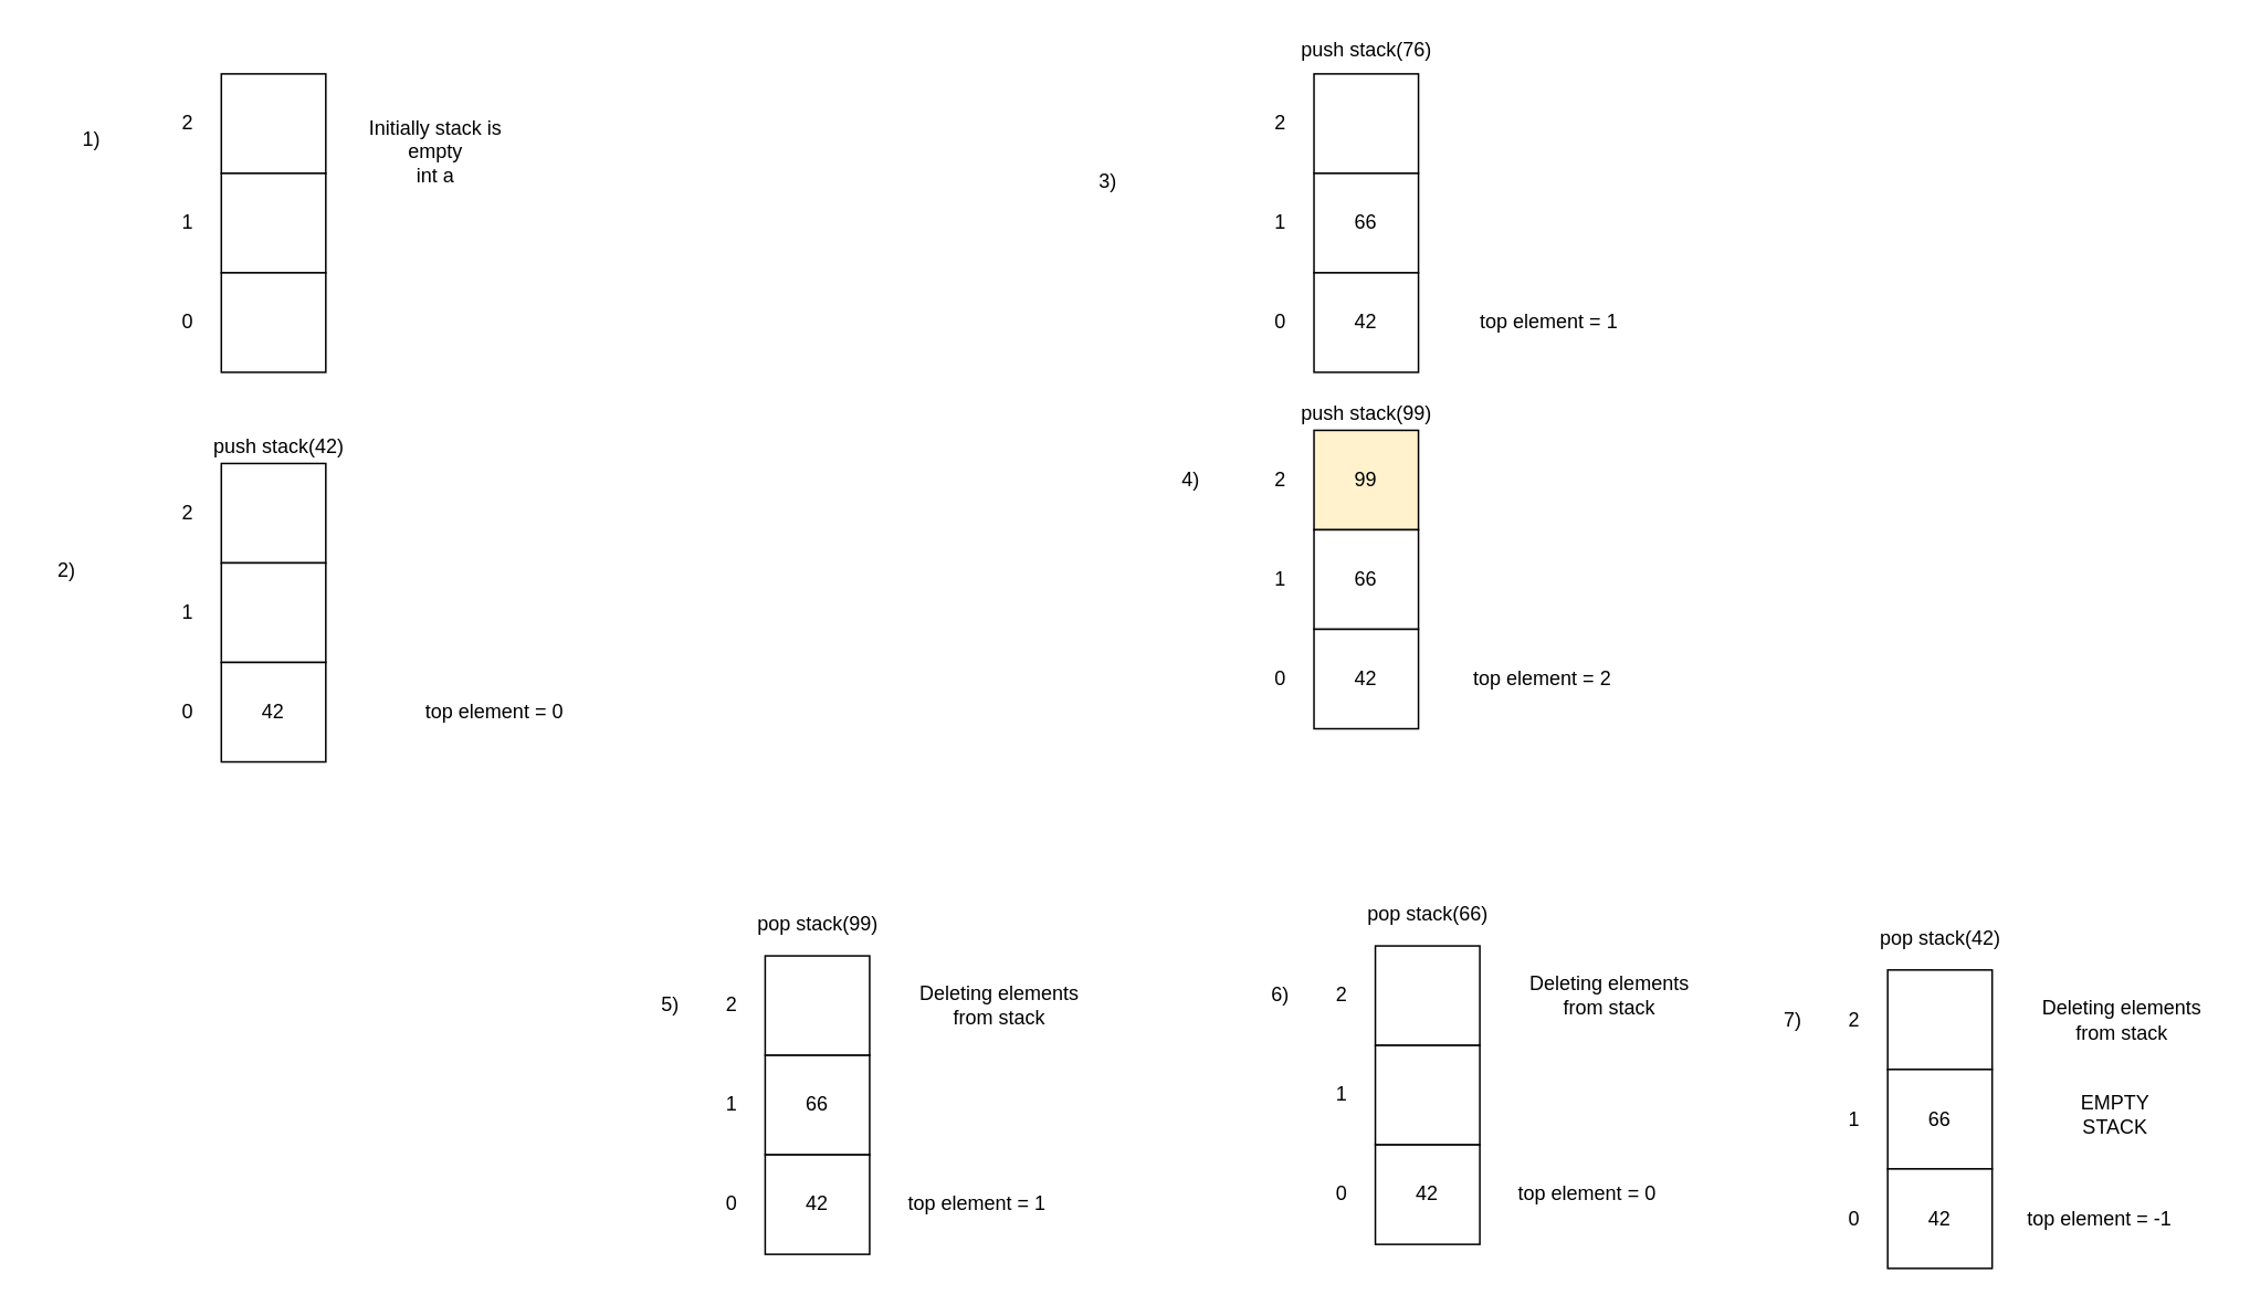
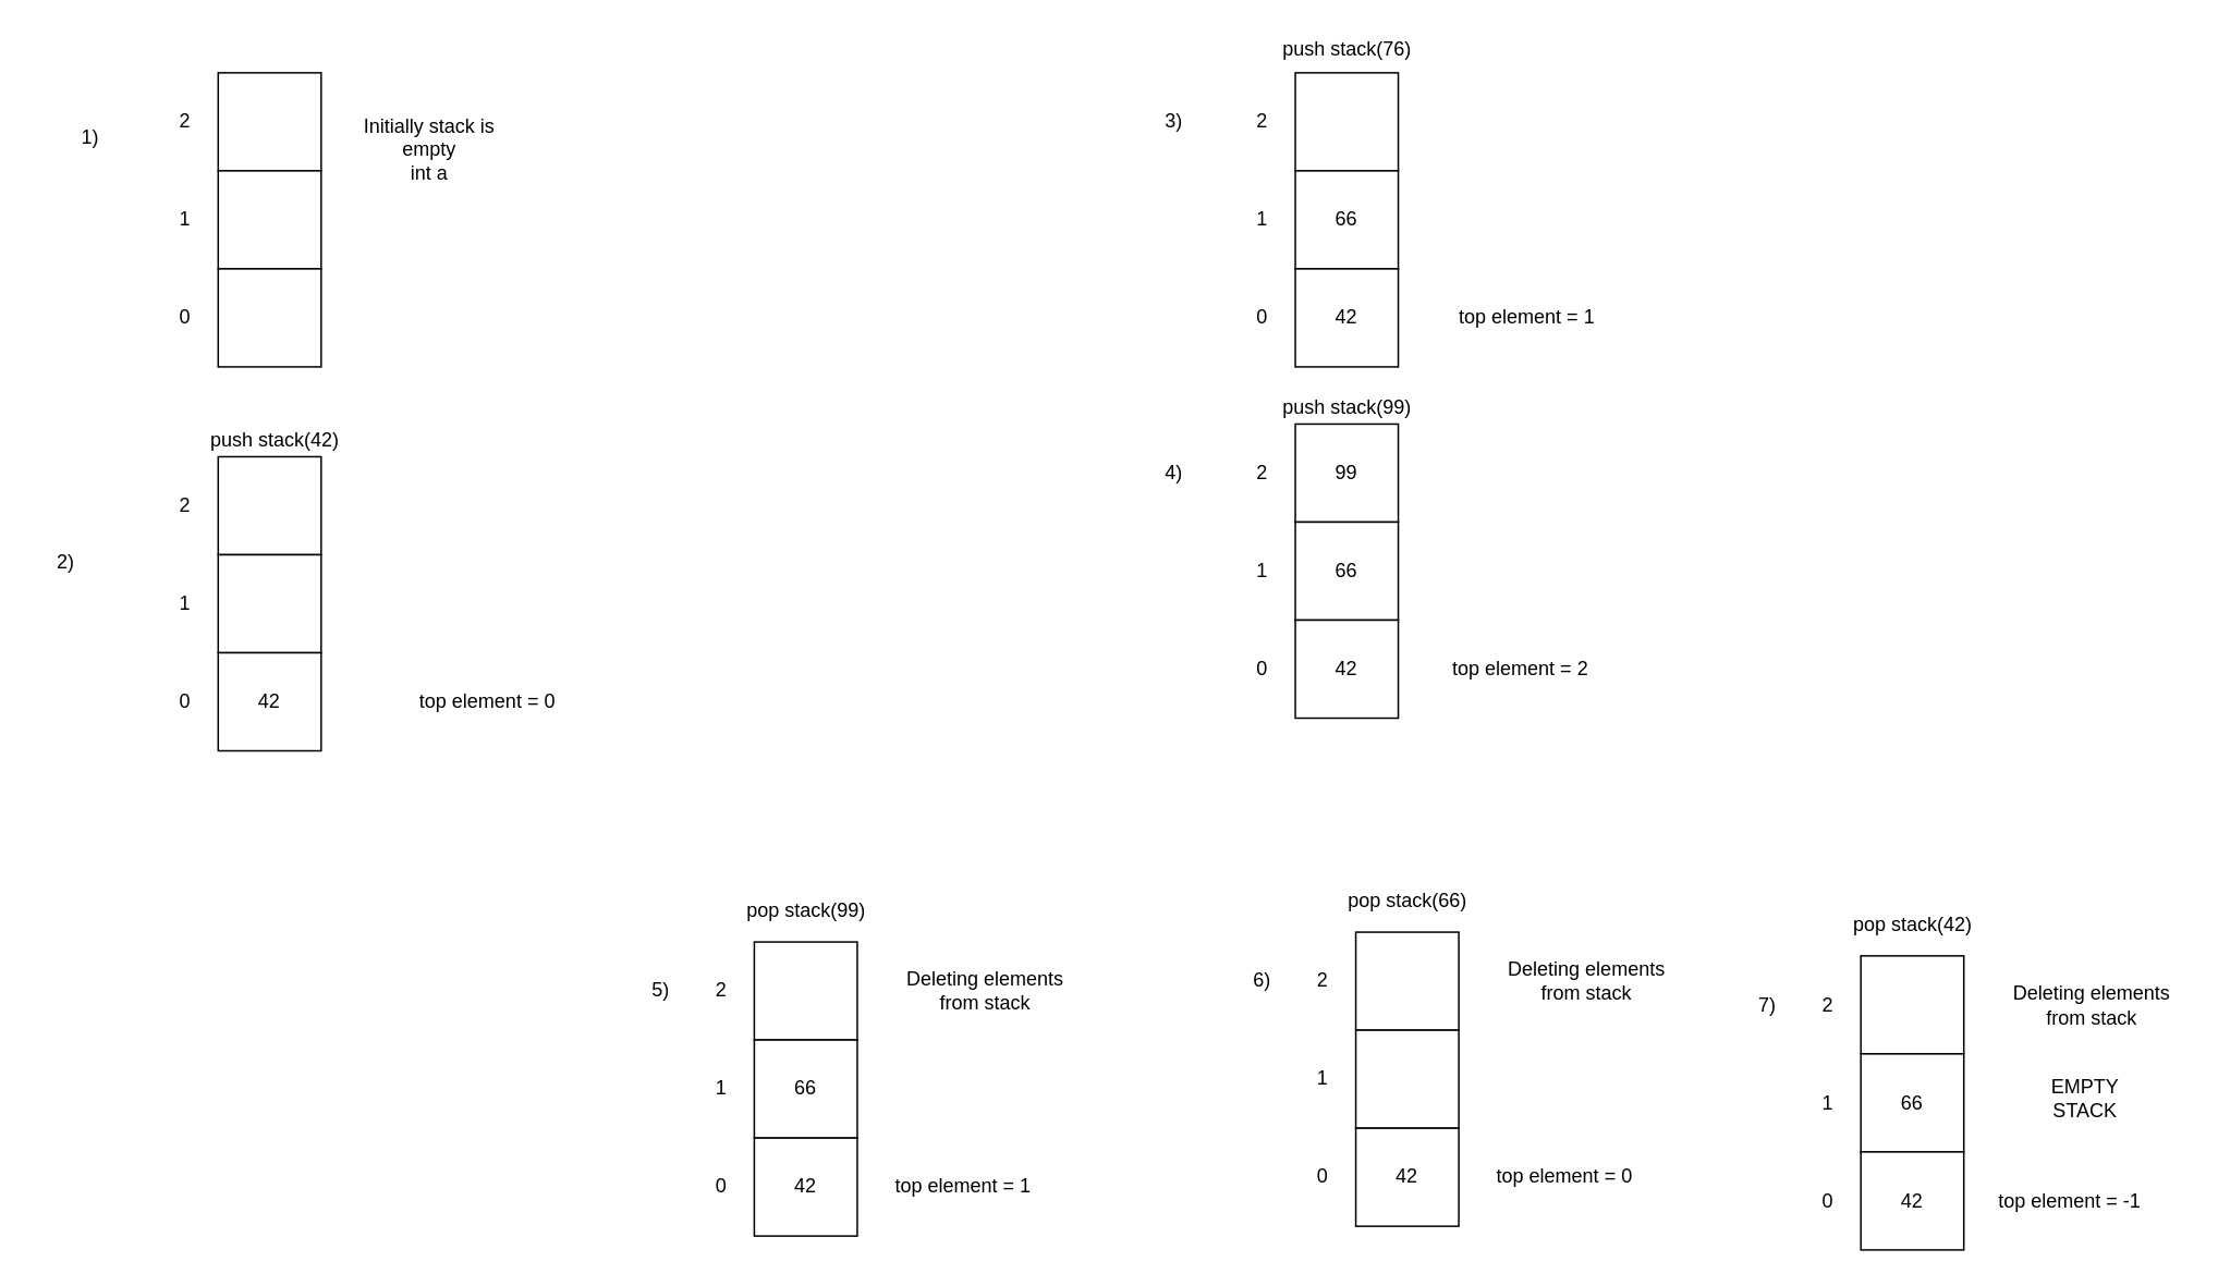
  <mxCell id="0" />
  <mxCell id="1" parent="0" />
  <mxCell id="2" value="" style="rounded=0;whiteSpace=wrap;html=1;labelBackgroundColor=none;labelBorderColor=none;" parent="1" vertex="1"><mxGeometry x="133" y="44" width="63" height="60" as="geometry" /></mxCell>
  <mxCell id="3" value="" style="rounded=0;whiteSpace=wrap;html=1;labelBackgroundColor=none;labelBorderColor=none;" parent="1" vertex="1"><mxGeometry x="133" y="104" width="63" height="60" as="geometry" /></mxCell>
  <mxCell id="4" value="" style="rounded=0;whiteSpace=wrap;html=1;labelBackgroundColor=none;labelBorderColor=none;" parent="1" vertex="1"><mxGeometry x="133" y="164" width="63" height="60" as="geometry" /></mxCell>
  <mxCell id="5" value="2" style="text;html=1;strokeColor=none;fillColor=none;align=center;verticalAlign=middle;whiteSpace=wrap;rounded=0;labelBackgroundColor=none;fontColor=#000000;" parent="1" vertex="1"><mxGeometry x="93" y="64" width="40" height="20" as="geometry" /></mxCell>
  <mxCell id="6" value="1" style="text;html=1;strokeColor=none;fillColor=none;align=center;verticalAlign=middle;whiteSpace=wrap;rounded=0;labelBackgroundColor=none;fontColor=#000000;" parent="1" vertex="1"><mxGeometry x="93" y="124" width="40" height="20" as="geometry" /></mxCell>
  <mxCell id="7" value="0" style="text;html=1;strokeColor=none;fillColor=none;align=center;verticalAlign=middle;whiteSpace=wrap;rounded=0;labelBackgroundColor=none;fontColor=#000000;" parent="1" vertex="1"><mxGeometry x="93" y="184" width="40" height="20" as="geometry" /></mxCell>
  <mxCell id="8" value="Initially stack is empty&lt;br&gt;int a" style="text;html=1;strokeColor=none;fillColor=none;align=center;verticalAlign=middle;whiteSpace=wrap;rounded=0;labelBackgroundColor=none;fontColor=#000000;" parent="1" vertex="1"><mxGeometry x="211" y="67" width="103" height="48" as="geometry" /></mxCell>
  <mxCell id="9" value="" style="rounded=0;whiteSpace=wrap;html=1;labelBackgroundColor=none;labelBorderColor=none;" parent="1" vertex="1"><mxGeometry x="133" y="279" width="63" height="60" as="geometry" /></mxCell>
  <mxCell id="10" value="" style="rounded=0;whiteSpace=wrap;html=1;labelBackgroundColor=none;labelBorderColor=none;" parent="1" vertex="1"><mxGeometry x="133" y="339" width="63" height="60" as="geometry" /></mxCell>
  <mxCell id="11" value="42" style="rounded=0;whiteSpace=wrap;html=1;labelBackgroundColor=none;labelBorderColor=none;" parent="1" vertex="1"><mxGeometry x="133" y="399" width="63" height="60" as="geometry" /></mxCell>
  <mxCell id="12" value="2" style="text;html=1;strokeColor=none;fillColor=none;align=center;verticalAlign=middle;whiteSpace=wrap;rounded=0;labelBackgroundColor=none;fontColor=#000000;" parent="1" vertex="1"><mxGeometry x="93" y="299" width="40" height="20" as="geometry" /></mxCell>
  <mxCell id="13" value="1" style="text;html=1;strokeColor=none;fillColor=none;align=center;verticalAlign=middle;whiteSpace=wrap;rounded=0;labelBackgroundColor=none;fontColor=#000000;" parent="1" vertex="1"><mxGeometry x="93" y="359" width="40" height="20" as="geometry" /></mxCell>
  <mxCell id="14" value="0" style="text;html=1;strokeColor=none;fillColor=none;align=center;verticalAlign=middle;whiteSpace=wrap;rounded=0;labelBackgroundColor=none;fontColor=#000000;" parent="1" vertex="1"><mxGeometry x="93" y="419" width="40" height="20" as="geometry" /></mxCell>
  <mxCell id="15" value="push stack(42)" style="text;html=1;strokeColor=none;fillColor=none;align=center;verticalAlign=middle;whiteSpace=wrap;rounded=0;labelBackgroundColor=none;fontColor=#000000;" parent="1" vertex="1"><mxGeometry x="126" y="259" width="83.5" height="20" as="geometry" /></mxCell>
  <mxCell id="16" value="1)" style="text;html=1;strokeColor=none;fillColor=none;align=center;verticalAlign=middle;whiteSpace=wrap;rounded=0;labelBackgroundColor=none;fontColor=#000000;" parent="1" vertex="1"><mxGeometry x="35" y="74" width="40" height="20" as="geometry" /></mxCell>
  <mxCell id="17" value="2)" style="text;html=1;strokeColor=none;fillColor=none;align=center;verticalAlign=middle;whiteSpace=wrap;rounded=0;labelBackgroundColor=none;fontColor=#000000;" parent="1" vertex="1"><mxGeometry x="20" y="334" width="40" height="20" as="geometry" /></mxCell>
  <mxCell id="18" value="top element = 0" style="text;html=1;strokeColor=none;fillColor=none;align=center;verticalAlign=middle;whiteSpace=wrap;rounded=0;labelBackgroundColor=none;fontColor=#000000;" parent="1" vertex="1"><mxGeometry x="251" y="419" width="94" height="20" as="geometry" /></mxCell>
  <mxCell id="19" value="" style="rounded=0;whiteSpace=wrap;html=1;labelBackgroundColor=none;labelBorderColor=none;" parent="1" vertex="1"><mxGeometry x="792" y="44" width="63" height="60" as="geometry" /></mxCell>
  <mxCell id="20" value="66" style="rounded=0;whiteSpace=wrap;html=1;labelBackgroundColor=none;labelBorderColor=none;" parent="1" vertex="1"><mxGeometry x="792" y="104" width="63" height="60" as="geometry" /></mxCell>
  <mxCell id="21" value="42" style="rounded=0;whiteSpace=wrap;html=1;labelBackgroundColor=none;labelBorderColor=none;" parent="1" vertex="1"><mxGeometry x="792" y="164" width="63" height="60" as="geometry" /></mxCell>
  <mxCell id="22" value="2" style="text;html=1;strokeColor=none;fillColor=none;align=center;verticalAlign=middle;whiteSpace=wrap;rounded=0;labelBackgroundColor=none;fontColor=#000000;" parent="1" vertex="1"><mxGeometry x="752" y="64" width="40" height="20" as="geometry" /></mxCell>
  <mxCell id="23" value="1" style="text;html=1;strokeColor=none;fillColor=none;align=center;verticalAlign=middle;whiteSpace=wrap;rounded=0;labelBackgroundColor=none;fontColor=#000000;" parent="1" vertex="1"><mxGeometry x="752" y="124" width="40" height="20" as="geometry" /></mxCell>
  <mxCell id="24" value="0" style="text;html=1;strokeColor=none;fillColor=none;align=center;verticalAlign=middle;whiteSpace=wrap;rounded=0;labelBackgroundColor=none;fontColor=#000000;" parent="1" vertex="1"><mxGeometry x="752" y="184" width="40" height="20" as="geometry" /></mxCell>
- <mxCell id="25" value="3)" style="text;html=1;strokeColor=none;fillColor=none;align=center;verticalAlign=middle;whiteSpace=wrap;rounded=0;labelBackgroundColor=none;fontColor=#000000;" parent="1" vertex="1"><mxGeometry x="648" y="99" width="40" height="20" as="geometry" /></mxCell>
+ <mxCell id="25" value="3)" style="text;html=1;strokeColor=none;fillColor=none;align=center;verticalAlign=middle;whiteSpace=wrap;rounded=0;labelBackgroundColor=none;fontColor=#000000;" parent="1" vertex="1"><mxGeometry x="698" y="64" width="40" height="20" as="geometry" /></mxCell>
  <mxCell id="26" value="push stack(76)" style="text;html=1;strokeColor=none;fillColor=none;align=center;verticalAlign=middle;whiteSpace=wrap;rounded=0;labelBackgroundColor=none;fontColor=#000000;" parent="1" vertex="1"><mxGeometry x="781.75" y="20" width="83.5" height="20" as="geometry" /></mxCell>
  <mxCell id="27" value="top element = 1" style="text;html=1;strokeColor=none;fillColor=none;align=center;verticalAlign=middle;whiteSpace=wrap;rounded=0;labelBackgroundColor=none;fontColor=#000000;" parent="1" vertex="1"><mxGeometry x="887" y="184" width="94" height="20" as="geometry" /></mxCell>
- <mxCell id="28" value="99" style="rounded=0;whiteSpace=wrap;html=1;labelBackgroundColor=none;labelBorderColor=none;fillColor=#fff2cc;" parent="1" vertex="1"><mxGeometry x="792" y="259" width="63" height="60" as="geometry" /></mxCell>
+ <mxCell id="28" value="99" style="rounded=0;whiteSpace=wrap;html=1;labelBackgroundColor=none;labelBorderColor=none;" parent="1" vertex="1"><mxGeometry x="792" y="259" width="63" height="60" as="geometry" /></mxCell>
  <mxCell id="29" value="66" style="rounded=0;whiteSpace=wrap;html=1;labelBackgroundColor=none;labelBorderColor=none;" parent="1" vertex="1"><mxGeometry x="792" y="319" width="63" height="60" as="geometry" /></mxCell>
  <mxCell id="30" value="42" style="rounded=0;whiteSpace=wrap;html=1;labelBackgroundColor=none;labelBorderColor=none;" parent="1" vertex="1"><mxGeometry x="792" y="379" width="63" height="60" as="geometry" /></mxCell>
  <mxCell id="31" value="2" style="text;html=1;strokeColor=none;fillColor=none;align=center;verticalAlign=middle;whiteSpace=wrap;rounded=0;labelBackgroundColor=none;fontColor=#000000;" parent="1" vertex="1"><mxGeometry x="752" y="279" width="40" height="20" as="geometry" /></mxCell>
  <mxCell id="32" value="1" style="text;html=1;strokeColor=none;fillColor=none;align=center;verticalAlign=middle;whiteSpace=wrap;rounded=0;labelBackgroundColor=none;fontColor=#000000;" parent="1" vertex="1"><mxGeometry x="752" y="339" width="40" height="20" as="geometry" /></mxCell>
  <mxCell id="33" value="0" style="text;html=1;strokeColor=none;fillColor=none;align=center;verticalAlign=middle;whiteSpace=wrap;rounded=0;labelBackgroundColor=none;fontColor=#000000;" parent="1" vertex="1"><mxGeometry x="752" y="399" width="40" height="20" as="geometry" /></mxCell>
  <mxCell id="34" value="push stack(99)" style="text;html=1;strokeColor=none;fillColor=none;align=center;verticalAlign=middle;whiteSpace=wrap;rounded=0;labelBackgroundColor=none;fontColor=#000000;" parent="1" vertex="1"><mxGeometry x="781.75" y="239" width="83.5" height="20" as="geometry" /></mxCell>
  <mxCell id="35" value="4)" style="text;html=1;strokeColor=none;fillColor=none;align=center;verticalAlign=middle;whiteSpace=wrap;rounded=0;labelBackgroundColor=none;fontColor=#000000;" parent="1" vertex="1"><mxGeometry x="698" y="279" width="40" height="20" as="geometry" /></mxCell>
  <mxCell id="36" value="top element = 2" style="text;html=1;strokeColor=none;fillColor=none;align=center;verticalAlign=middle;whiteSpace=wrap;rounded=0;labelBackgroundColor=none;fontColor=#000000;" parent="1" vertex="1"><mxGeometry x="883" y="399" width="94" height="20" as="geometry" /></mxCell>
  <mxCell id="37" value="" style="rounded=0;whiteSpace=wrap;html=1;labelBackgroundColor=none;labelBorderColor=none;" parent="1" vertex="1"><mxGeometry x="461" y="576" width="63" height="60" as="geometry" /></mxCell>
  <mxCell id="38" value="66" style="rounded=0;whiteSpace=wrap;html=1;labelBackgroundColor=none;labelBorderColor=none;" parent="1" vertex="1"><mxGeometry x="461" y="636" width="63" height="60" as="geometry" /></mxCell>
  <mxCell id="39" value="42" style="rounded=0;whiteSpace=wrap;html=1;labelBackgroundColor=none;labelBorderColor=none;" parent="1" vertex="1"><mxGeometry x="461" y="696" width="63" height="60" as="geometry" /></mxCell>
  <mxCell id="40" value="2" style="text;html=1;strokeColor=none;fillColor=none;align=center;verticalAlign=middle;whiteSpace=wrap;rounded=0;labelBackgroundColor=none;fontColor=#000000;" parent="1" vertex="1"><mxGeometry x="421" y="596" width="40" height="20" as="geometry" /></mxCell>
  <mxCell id="41" value="1" style="text;html=1;strokeColor=none;fillColor=none;align=center;verticalAlign=middle;whiteSpace=wrap;rounded=0;labelBackgroundColor=none;fontColor=#000000;" parent="1" vertex="1"><mxGeometry x="421" y="656" width="40" height="20" as="geometry" /></mxCell>
  <mxCell id="42" value="0" style="text;html=1;strokeColor=none;fillColor=none;align=center;verticalAlign=middle;whiteSpace=wrap;rounded=0;labelBackgroundColor=none;fontColor=#000000;" parent="1" vertex="1"><mxGeometry x="421" y="716" width="40" height="20" as="geometry" /></mxCell>
  <mxCell id="43" value="pop stack(99)" style="text;html=1;strokeColor=none;fillColor=none;align=center;verticalAlign=middle;whiteSpace=wrap;rounded=0;labelBackgroundColor=none;fontColor=#000000;" parent="1" vertex="1"><mxGeometry x="450.75" y="547" width="83.5" height="20" as="geometry" /></mxCell>
  <mxCell id="44" value="top element = 1" style="text;html=1;strokeColor=none;fillColor=none;align=center;verticalAlign=middle;whiteSpace=wrap;rounded=0;labelBackgroundColor=none;fontColor=#000000;" parent="1" vertex="1"><mxGeometry x="542" y="716" width="94" height="20" as="geometry" /></mxCell>
  <mxCell id="45" value="5)" style="text;html=1;strokeColor=none;fillColor=none;align=center;verticalAlign=middle;whiteSpace=wrap;rounded=0;labelBackgroundColor=none;fontColor=#000000;" parent="1" vertex="1"><mxGeometry x="384" y="596" width="40" height="20" as="geometry" /></mxCell>
  <mxCell id="46" value="Deleting elements from stack" style="text;html=1;strokeColor=none;fillColor=none;align=center;verticalAlign=middle;whiteSpace=wrap;rounded=0;labelBackgroundColor=none;fontColor=#000000;" parent="1" vertex="1"><mxGeometry x="547" y="586" width="111" height="40" as="geometry" /></mxCell>
  <mxCell id="47" value="" style="rounded=0;whiteSpace=wrap;html=1;labelBackgroundColor=none;labelBorderColor=none;" parent="1" vertex="1"><mxGeometry x="829" y="570" width="63" height="60" as="geometry" /></mxCell>
  <mxCell id="48" value="" style="rounded=0;whiteSpace=wrap;html=1;labelBackgroundColor=none;labelBorderColor=none;" parent="1" vertex="1"><mxGeometry x="829" y="630" width="63" height="60" as="geometry" /></mxCell>
  <mxCell id="49" value="42" style="rounded=0;whiteSpace=wrap;html=1;labelBackgroundColor=none;labelBorderColor=none;" parent="1" vertex="1"><mxGeometry x="829" y="690" width="63" height="60" as="geometry" /></mxCell>
  <mxCell id="50" value="2" style="text;html=1;strokeColor=none;fillColor=none;align=center;verticalAlign=middle;whiteSpace=wrap;rounded=0;labelBackgroundColor=none;fontColor=#000000;" parent="1" vertex="1"><mxGeometry x="789" y="590" width="40" height="20" as="geometry" /></mxCell>
  <mxCell id="51" value="1" style="text;html=1;strokeColor=none;fillColor=none;align=center;verticalAlign=middle;whiteSpace=wrap;rounded=0;labelBackgroundColor=none;fontColor=#000000;" parent="1" vertex="1"><mxGeometry x="789" y="650" width="40" height="20" as="geometry" /></mxCell>
  <mxCell id="52" value="0" style="text;html=1;strokeColor=none;fillColor=none;align=center;verticalAlign=middle;whiteSpace=wrap;rounded=0;labelBackgroundColor=none;fontColor=#000000;" parent="1" vertex="1"><mxGeometry x="789" y="710" width="40" height="20" as="geometry" /></mxCell>
  <mxCell id="53" value="pop stack(66)" style="text;html=1;strokeColor=none;fillColor=none;align=center;verticalAlign=middle;whiteSpace=wrap;rounded=0;labelBackgroundColor=none;fontColor=#000000;" parent="1" vertex="1"><mxGeometry x="818.75" y="541" width="83.5" height="20" as="geometry" /></mxCell>
  <mxCell id="54" value="top element = 0" style="text;html=1;strokeColor=none;fillColor=none;align=center;verticalAlign=middle;whiteSpace=wrap;rounded=0;labelBackgroundColor=none;fontColor=#000000;" parent="1" vertex="1"><mxGeometry x="910" y="710" width="94" height="20" as="geometry" /></mxCell>
  <mxCell id="55" value="6)" style="text;html=1;strokeColor=none;fillColor=none;align=center;verticalAlign=middle;whiteSpace=wrap;rounded=0;labelBackgroundColor=none;fontColor=#000000;" parent="1" vertex="1"><mxGeometry x="752" y="590" width="40" height="20" as="geometry" /></mxCell>
  <mxCell id="56" value="Deleting elements from stack" style="text;html=1;strokeColor=none;fillColor=none;align=center;verticalAlign=middle;whiteSpace=wrap;rounded=0;labelBackgroundColor=none;fontColor=#000000;" parent="1" vertex="1"><mxGeometry x="915" y="580" width="111" height="40" as="geometry" /></mxCell>
  <mxCell id="57" value="" style="rounded=0;whiteSpace=wrap;html=1;labelBackgroundColor=none;labelBorderColor=none;" parent="1" vertex="1"><mxGeometry x="1138" y="584.5" width="63" height="60" as="geometry" /></mxCell>
  <mxCell id="58" value="66" style="rounded=0;whiteSpace=wrap;html=1;labelBackgroundColor=none;labelBorderColor=none;" parent="1" vertex="1"><mxGeometry x="1138" y="644.5" width="63" height="60" as="geometry" /></mxCell>
  <mxCell id="59" value="42" style="rounded=0;whiteSpace=wrap;html=1;labelBackgroundColor=none;labelBorderColor=none;" parent="1" vertex="1"><mxGeometry x="1138" y="704.5" width="63" height="60" as="geometry" /></mxCell>
  <mxCell id="60" value="2" style="text;html=1;strokeColor=none;fillColor=none;align=center;verticalAlign=middle;whiteSpace=wrap;rounded=0;labelBackgroundColor=none;fontColor=#000000;" parent="1" vertex="1"><mxGeometry x="1098" y="604.5" width="40" height="20" as="geometry" /></mxCell>
  <mxCell id="61" value="1" style="text;html=1;strokeColor=none;fillColor=none;align=center;verticalAlign=middle;whiteSpace=wrap;rounded=0;labelBackgroundColor=none;fontColor=#000000;" parent="1" vertex="1"><mxGeometry x="1098" y="664.5" width="40" height="20" as="geometry" /></mxCell>
  <mxCell id="62" value="0" style="text;html=1;strokeColor=none;fillColor=none;align=center;verticalAlign=middle;whiteSpace=wrap;rounded=0;labelBackgroundColor=none;fontColor=#000000;" parent="1" vertex="1"><mxGeometry x="1098" y="724.5" width="40" height="20" as="geometry" /></mxCell>
  <mxCell id="63" value="pop stack(42)" style="text;html=1;strokeColor=none;fillColor=none;align=center;verticalAlign=middle;whiteSpace=wrap;rounded=0;labelBackgroundColor=none;fontColor=#000000;" parent="1" vertex="1"><mxGeometry x="1127.75" y="555.5" width="83.5" height="20" as="geometry" /></mxCell>
  <mxCell id="64" value="top element = -1" style="text;html=1;strokeColor=none;fillColor=none;align=center;verticalAlign=middle;whiteSpace=wrap;rounded=0;labelBackgroundColor=none;fontColor=#000000;" parent="1" vertex="1"><mxGeometry x="1219" y="724.5" width="94" height="20" as="geometry" /></mxCell>
  <mxCell id="65" value="7)" style="text;html=1;strokeColor=none;fillColor=none;align=center;verticalAlign=middle;whiteSpace=wrap;rounded=0;labelBackgroundColor=none;fontColor=#000000;" parent="1" vertex="1"><mxGeometry x="1061" y="604.5" width="40" height="20" as="geometry" /></mxCell>
  <mxCell id="66" value="Deleting elements from stack" style="text;html=1;strokeColor=none;fillColor=none;align=center;verticalAlign=middle;whiteSpace=wrap;rounded=0;labelBackgroundColor=none;fontColor=#000000;" parent="1" vertex="1"><mxGeometry x="1224" y="594.5" width="111" height="40" as="geometry" /></mxCell>
  <mxCell id="67" value="EMPTY STACK" style="text;html=1;strokeColor=none;fillColor=none;align=center;verticalAlign=middle;whiteSpace=wrap;rounded=0;labelBackgroundColor=none;fontColor=#000000;" parent="1" vertex="1"><mxGeometry x="1241" y="653" width="69" height="37" as="geometry" /></mxCell>
